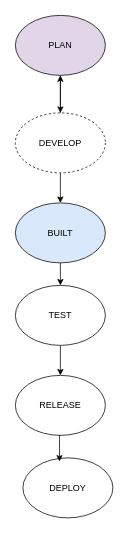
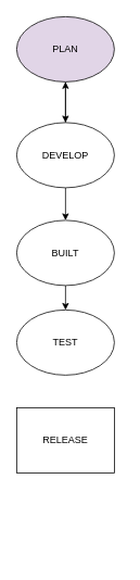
  <mxCell id="0" />
  <mxCell id="1" parent="0" />
  <mxCell id="2" style="edgeStyle=orthogonalEdgeStyle;rounded=0;orthogonalLoop=1;jettySize=auto;html=1;exitX=0.5;exitY=1;exitDx=0;exitDy=0;" edge="1" parent="1" source="3" target="7"><mxGeometry relative="1" as="geometry" /></mxCell>
  <mxCell id="3" value="PLAN" style="ellipse;whiteSpace=wrap;html=1;fillColor=#e1d5e7;" vertex="1" parent="1"><mxGeometry x="20" y="20" width="120" height="80" as="geometry" /></mxCell>
  <mxCell id="4" value="" style="edgeStyle=orthogonalEdgeStyle;rounded=0;orthogonalLoop=1;jettySize=auto;html=1;" edge="1" parent="1" source="7" target="3"><mxGeometry relative="1" as="geometry" /></mxCell>
- <mxCell id="5" style="edgeStyle=orthogonalEdgeStyle;rounded=0;orthogonalLoop=1;jettySize=auto;html=1;exitX=0.5;exitY=1;exitDx=0;exitDy=0;" edge="1" parent="1" source="14" target="11"><mxGeometry relative="1" as="geometry"><mxPoint x="80" y="500" as="targetPoint" /><Array as="points" /></mxGeometry></mxCell>
  <mxCell id="6" value="" style="edgeStyle=orthogonalEdgeStyle;rounded=0;orthogonalLoop=1;jettySize=auto;html=1;" edge="1" parent="1" source="7" target="10"><mxGeometry relative="1" as="geometry" /></mxCell>
- <mxCell id="7" value="DEVELOP" style="ellipse;whiteSpace=wrap;html=1;dashed=1;" vertex="1" parent="1"><mxGeometry x="20" y="150" width="120" height="80" as="geometry" /></mxCell>
+ <mxCell id="7" value="DEVELOP" style="ellipse;whiteSpace=wrap;html=1;" vertex="1" parent="1"><mxGeometry x="20" y="150" width="120" height="80" as="geometry" /></mxCell>
  <mxCell id="8" style="edgeStyle=orthogonalEdgeStyle;rounded=0;orthogonalLoop=1;jettySize=auto;html=1;exitX=0.5;exitY=1;exitDx=0;exitDy=0;" edge="1" parent="1" source="10"><mxGeometry relative="1" as="geometry"><mxPoint x="80" y="340" as="targetPoint" /></mxGeometry></mxCell>
  <mxCell id="9" value="" style="edgeStyle=orthogonalEdgeStyle;rounded=0;orthogonalLoop=1;jettySize=auto;html=1;" edge="1" parent="1" source="10"><mxGeometry relative="1" as="geometry"><mxPoint x="80" y="380" as="targetPoint" /></mxGeometry></mxCell>
- <mxCell id="10" value="BUILT" style="ellipse;whiteSpace=wrap;html=1;fillColor=#dae8fc;" vertex="1" parent="1"><mxGeometry x="20" y="270" width="120" height="80" as="geometry" /></mxCell>
- <mxCell id="11" value="RELEASE" style="ellipse;whiteSpace=wrap;html=1;" vertex="1" parent="1"><mxGeometry x="20" y="500" width="120" height="80" as="geometry" /></mxCell>
- <mxCell id="12" value="DEPLOY" style="ellipse;whiteSpace=wrap;html=1;" vertex="1" parent="1"><mxGeometry x="30" y="610" width="120" height="80" as="geometry" /></mxCell>
- <mxCell id="13" style="edgeStyle=orthogonalEdgeStyle;rounded=0;orthogonalLoop=1;jettySize=auto;html=1;exitX=0.5;exitY=1;exitDx=0;exitDy=0;entryX=0.407;entryY=0.06;entryDx=0;entryDy=0;entryPerimeter=0;" edge="1" parent="1" source="11" target="12"><mxGeometry relative="1" as="geometry" /></mxCell>
+ <mxCell id="10" value="BUILT" style="ellipse;whiteSpace=wrap;html=1;" vertex="1" parent="1"><mxGeometry x="20" y="270" width="120" height="80" as="geometry" /></mxCell>
+ <mxCell id="11" value="RELEASE" style="whiteSpace=wrap;html=1;rounded=0;" vertex="1" parent="1"><mxGeometry x="20" y="500" width="120" height="80" as="geometry" /></mxCell>
  <mxCell id="14" value="TEST" style="ellipse;whiteSpace=wrap;html=1;" vertex="1" parent="1"><mxGeometry x="20" y="380" width="120" height="80" as="geometry" /></mxCell>
